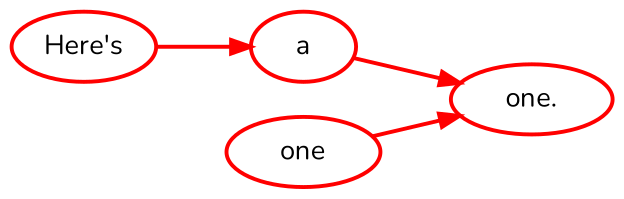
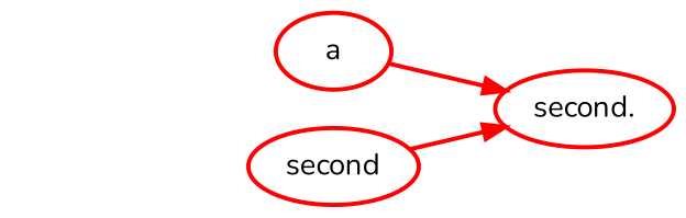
  digraph {
    fontname=Nunito
    rankdir=LR
    node [color=red fontname=Nunito penwidth=2]
    edge [color=red fontname=Nunito penwidth=2]
-   "Here's"
    a
-   "one."
-   second [label=one]
-   "Here's" -> a
+   "one." [label="second."]
+   second
    a -> "one."
    second -> "one."
  }
